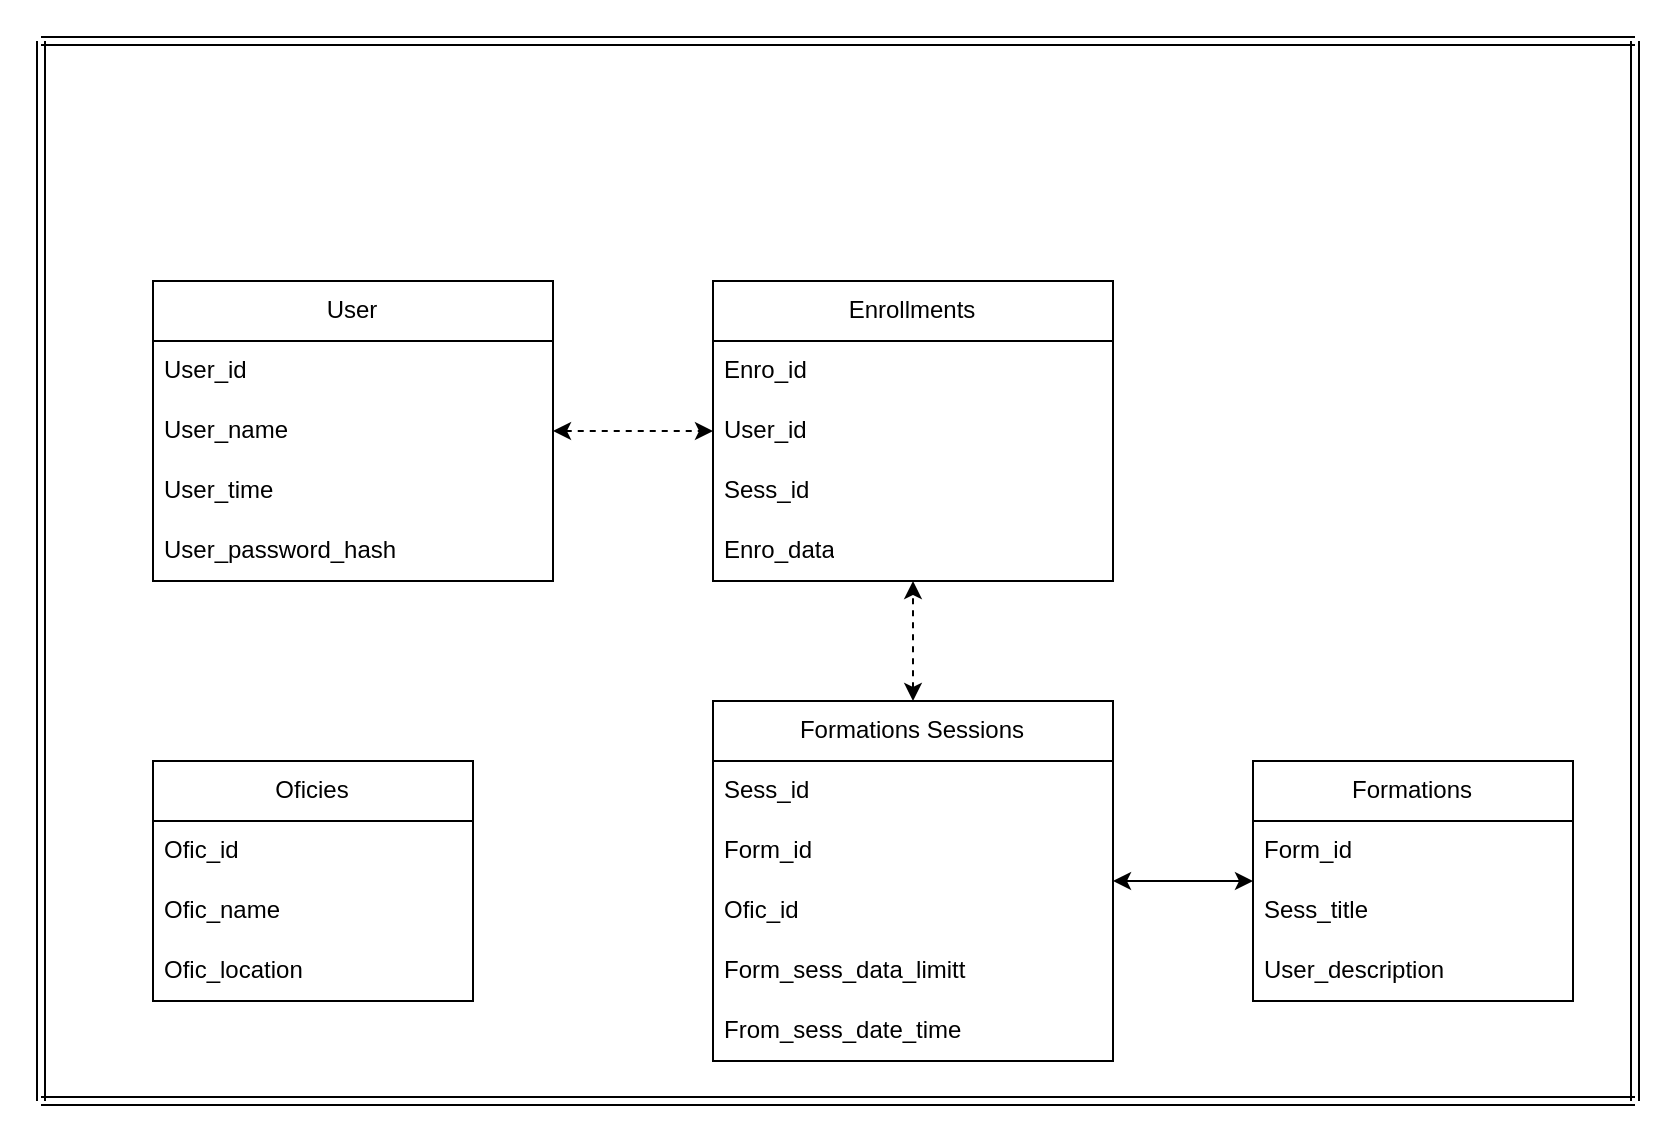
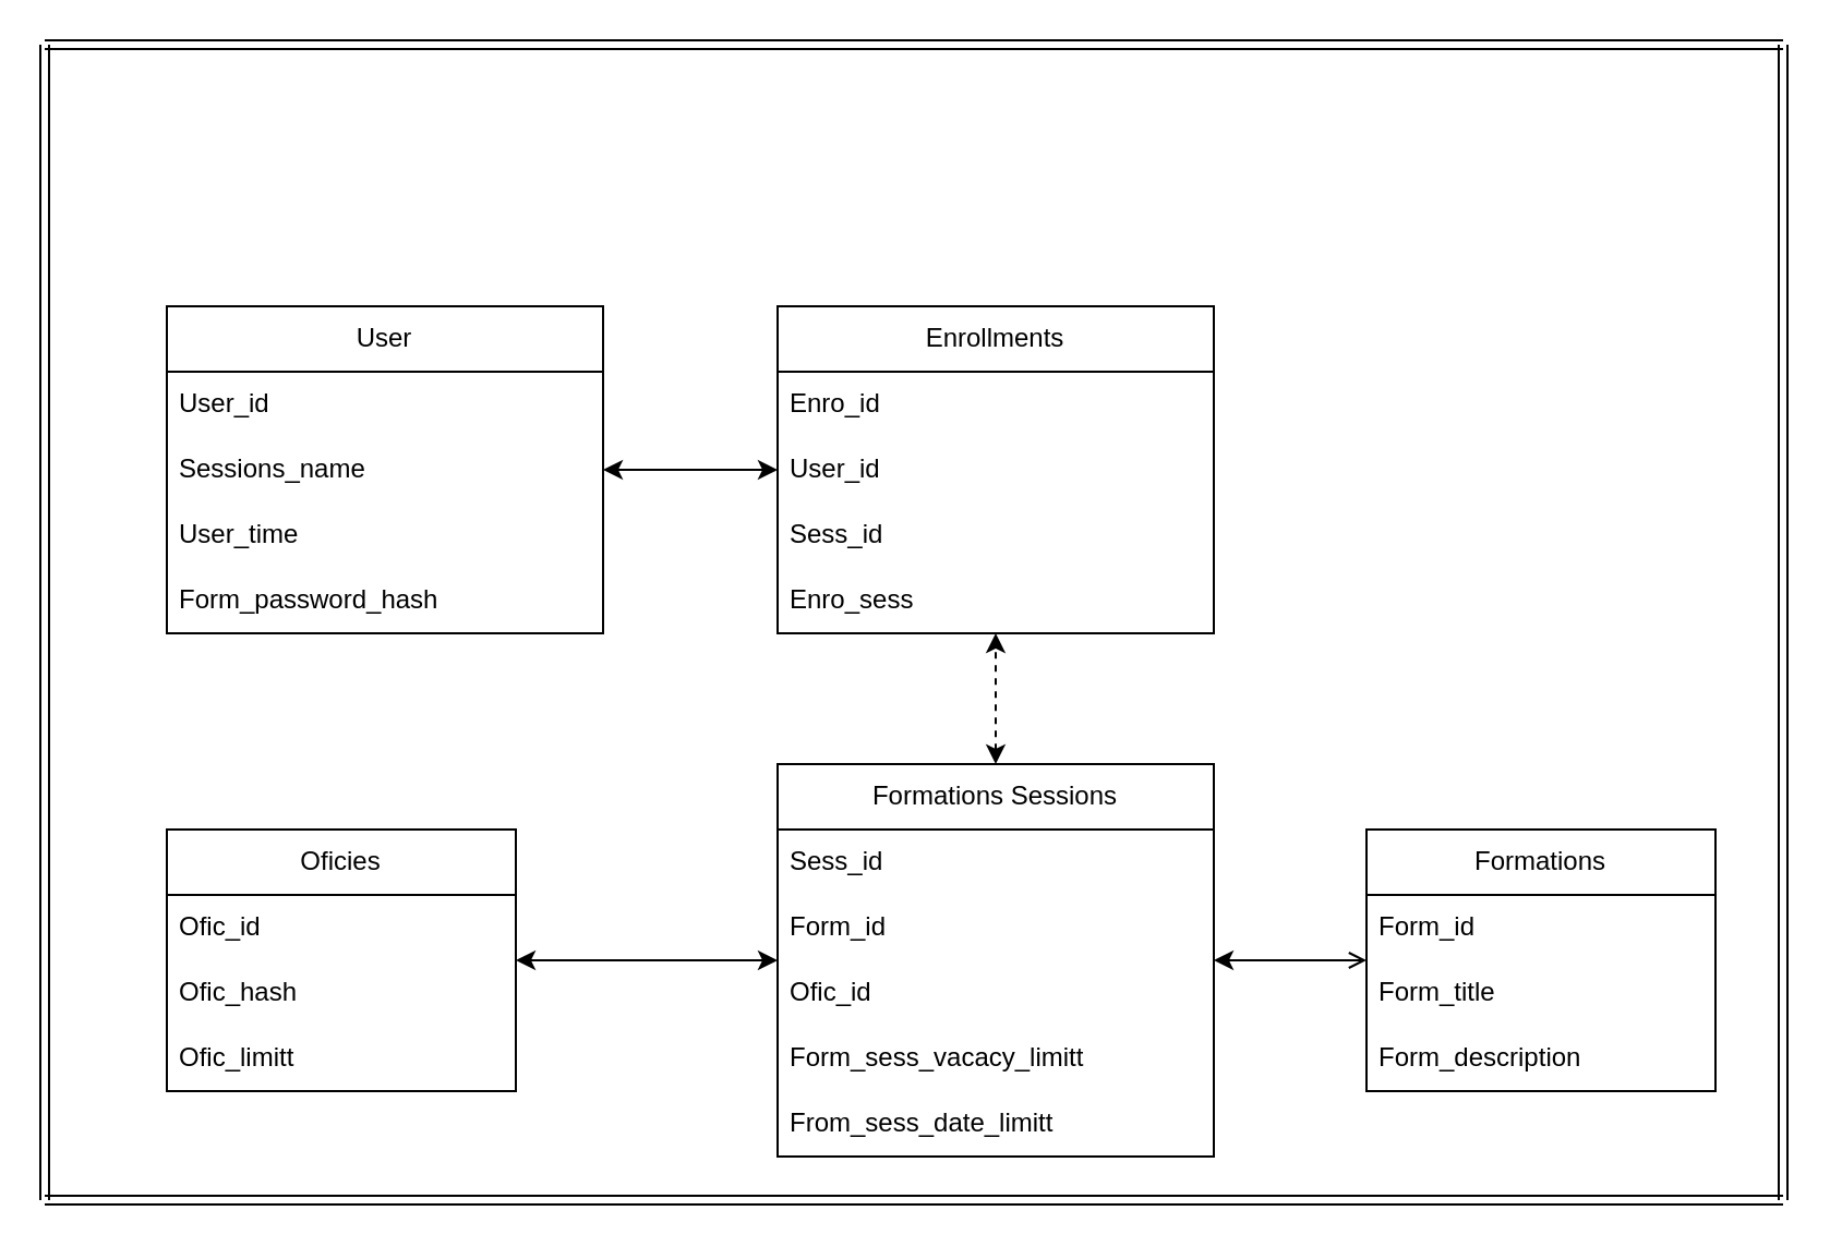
  <mxCell id="0" />
  <mxCell id="1" parent="0" />
  <mxCell id="2" value="User" style="swimlane;fontStyle=0;childLayout=stackLayout;horizontal=1;startSize=30;horizontalStack=0;resizeParent=1;resizeParentMax=0;resizeLast=0;collapsible=1;marginBottom=0;whiteSpace=wrap;html=1;" parent="1" vertex="1"><mxGeometry x="76" y="140" width="200" height="150" as="geometry" /></mxCell>
  <mxCell id="3" value="User_id" style="text;strokeColor=none;fillColor=none;align=left;verticalAlign=middle;spacingLeft=4;spacingRight=4;overflow=hidden;points=[[0,0.5],[1,0.5]];portConstraint=eastwest;rotatable=0;whiteSpace=wrap;html=1;" parent="2" vertex="1"><mxGeometry y="30" width="200" height="30" as="geometry" /></mxCell>
- <mxCell id="4" value="User_name" style="text;strokeColor=none;fillColor=none;align=left;verticalAlign=middle;spacingLeft=4;spacingRight=4;overflow=hidden;points=[[0,0.5],[1,0.5]];portConstraint=eastwest;rotatable=0;whiteSpace=wrap;html=1;" parent="2" vertex="1"><mxGeometry y="60" width="200" height="30" as="geometry" /></mxCell>
+ <mxCell id="4" value="Sessions_name" style="text;strokeColor=none;fillColor=none;align=left;verticalAlign=middle;spacingLeft=4;spacingRight=4;overflow=hidden;points=[[0,0.5],[1,0.5]];portConstraint=eastwest;rotatable=0;whiteSpace=wrap;html=1;" parent="2" vertex="1"><mxGeometry y="60" width="200" height="30" as="geometry" /></mxCell>
  <mxCell id="5" value="User_time" style="text;strokeColor=none;fillColor=none;align=left;verticalAlign=middle;spacingLeft=4;spacingRight=4;overflow=hidden;points=[[0,0.5],[1,0.5]];portConstraint=eastwest;rotatable=0;whiteSpace=wrap;html=1;" parent="2" vertex="1"><mxGeometry y="90" width="200" height="30" as="geometry" /></mxCell>
- <mxCell id="6" value="User_password_hash" style="text;strokeColor=none;fillColor=none;align=left;verticalAlign=middle;spacingLeft=4;spacingRight=4;overflow=hidden;points=[[0,0.5],[1,0.5]];portConstraint=eastwest;rotatable=0;whiteSpace=wrap;html=1;" parent="2" vertex="1"><mxGeometry y="120" width="200" height="30" as="geometry" /></mxCell>
+ <mxCell id="6" value="Form_password_hash" style="text;strokeColor=none;fillColor=none;align=left;verticalAlign=middle;spacingLeft=4;spacingRight=4;overflow=hidden;points=[[0,0.5],[1,0.5]];portConstraint=eastwest;rotatable=0;whiteSpace=wrap;html=1;" parent="2" vertex="1"><mxGeometry y="120" width="200" height="30" as="geometry" /></mxCell>
  <mxCell id="7" value="Oficies" style="swimlane;fontStyle=0;childLayout=stackLayout;horizontal=1;startSize=30;horizontalStack=0;resizeParent=1;resizeParentMax=0;resizeLast=0;collapsible=1;marginBottom=0;whiteSpace=wrap;html=1;" parent="1" vertex="1"><mxGeometry x="76" y="380" width="160" height="120" as="geometry" /></mxCell>
  <mxCell id="8" value="Ofic_id" style="text;strokeColor=none;fillColor=none;align=left;verticalAlign=middle;spacingLeft=4;spacingRight=4;overflow=hidden;points=[[0,0.5],[1,0.5]];portConstraint=eastwest;rotatable=0;whiteSpace=wrap;html=1;" parent="7" vertex="1"><mxGeometry y="30" width="160" height="30" as="geometry" /></mxCell>
- <mxCell id="9" value="Ofic_name" style="text;strokeColor=none;fillColor=none;align=left;verticalAlign=middle;spacingLeft=4;spacingRight=4;overflow=hidden;points=[[0,0.5],[1,0.5]];portConstraint=eastwest;rotatable=0;whiteSpace=wrap;html=1;" parent="7" vertex="1"><mxGeometry y="60" width="160" height="30" as="geometry" /></mxCell>
- <mxCell id="10" value="Ofic_location" style="text;strokeColor=none;fillColor=none;align=left;verticalAlign=middle;spacingLeft=4;spacingRight=4;overflow=hidden;points=[[0,0.5],[1,0.5]];portConstraint=eastwest;rotatable=0;whiteSpace=wrap;html=1;" parent="7" vertex="1"><mxGeometry y="90" width="160" height="30" as="geometry" /></mxCell>
+ <mxCell id="9" value="Ofic_hash" style="text;strokeColor=none;fillColor=none;align=left;verticalAlign=middle;spacingLeft=4;spacingRight=4;overflow=hidden;points=[[0,0.5],[1,0.5]];portConstraint=eastwest;rotatable=0;whiteSpace=wrap;html=1;" parent="7" vertex="1"><mxGeometry y="60" width="160" height="30" as="geometry" /></mxCell>
+ <mxCell id="10" value="Ofic_limitt" style="text;strokeColor=none;fillColor=none;align=left;verticalAlign=middle;spacingLeft=4;spacingRight=4;overflow=hidden;points=[[0,0.5],[1,0.5]];portConstraint=eastwest;rotatable=0;whiteSpace=wrap;html=1;" parent="7" vertex="1"><mxGeometry y="90" width="160" height="30" as="geometry" /></mxCell>
  <mxCell id="11" value="Formations" style="swimlane;fontStyle=0;childLayout=stackLayout;horizontal=1;startSize=30;horizontalStack=0;resizeParent=1;resizeParentMax=0;resizeLast=0;collapsible=1;marginBottom=0;whiteSpace=wrap;html=1;" parent="1" vertex="1"><mxGeometry x="626" y="380" width="160" height="120" as="geometry" /></mxCell>
  <mxCell id="12" value="Form_id" style="text;strokeColor=none;fillColor=none;align=left;verticalAlign=middle;spacingLeft=4;spacingRight=4;overflow=hidden;points=[[0,0.5],[1,0.5]];portConstraint=eastwest;rotatable=0;whiteSpace=wrap;html=1;" parent="11" vertex="1"><mxGeometry y="30" width="160" height="30" as="geometry" /></mxCell>
- <mxCell id="13" value="Sess_title" style="text;strokeColor=none;fillColor=none;align=left;verticalAlign=middle;spacingLeft=4;spacingRight=4;overflow=hidden;points=[[0,0.5],[1,0.5]];portConstraint=eastwest;rotatable=0;whiteSpace=wrap;html=1;" parent="11" vertex="1"><mxGeometry y="60" width="160" height="30" as="geometry" /></mxCell>
- <mxCell id="14" value="User_description" style="text;strokeColor=none;fillColor=none;align=left;verticalAlign=middle;spacingLeft=4;spacingRight=4;overflow=hidden;points=[[0,0.5],[1,0.5]];portConstraint=eastwest;rotatable=0;whiteSpace=wrap;html=1;" parent="11" vertex="1"><mxGeometry y="90" width="160" height="30" as="geometry" /></mxCell>
+ <mxCell id="13" value="Form_title" style="text;strokeColor=none;fillColor=none;align=left;verticalAlign=middle;spacingLeft=4;spacingRight=4;overflow=hidden;points=[[0,0.5],[1,0.5]];portConstraint=eastwest;rotatable=0;whiteSpace=wrap;html=1;" parent="11" vertex="1"><mxGeometry y="60" width="160" height="30" as="geometry" /></mxCell>
+ <mxCell id="14" value="Form_description" style="text;strokeColor=none;fillColor=none;align=left;verticalAlign=middle;spacingLeft=4;spacingRight=4;overflow=hidden;points=[[0,0.5],[1,0.5]];portConstraint=eastwest;rotatable=0;whiteSpace=wrap;html=1;" parent="11" vertex="1"><mxGeometry y="90" width="160" height="30" as="geometry" /></mxCell>
  <mxCell id="15" value="Formations Sessions" style="swimlane;fontStyle=0;childLayout=stackLayout;horizontal=1;startSize=30;horizontalStack=0;resizeParent=1;resizeParentMax=0;resizeLast=0;collapsible=1;marginBottom=0;whiteSpace=wrap;html=1;" parent="1" vertex="1"><mxGeometry x="356" y="350" width="200" height="180" as="geometry" /></mxCell>
  <mxCell id="16" value="Sess_id" style="text;strokeColor=none;fillColor=none;align=left;verticalAlign=middle;spacingLeft=4;spacingRight=4;overflow=hidden;points=[[0,0.5],[1,0.5]];portConstraint=eastwest;rotatable=0;whiteSpace=wrap;html=1;" parent="15" vertex="1"><mxGeometry y="30" width="200" height="30" as="geometry" /></mxCell>
  <mxCell id="17" value="Form_id" style="text;strokeColor=none;fillColor=none;align=left;verticalAlign=middle;spacingLeft=4;spacingRight=4;overflow=hidden;points=[[0,0.5],[1,0.5]];portConstraint=eastwest;rotatable=0;whiteSpace=wrap;html=1;" parent="15" vertex="1"><mxGeometry y="60" width="200" height="30" as="geometry" /></mxCell>
  <mxCell id="18" value="Ofic_id" style="text;strokeColor=none;fillColor=none;align=left;verticalAlign=middle;spacingLeft=4;spacingRight=4;overflow=hidden;points=[[0,0.5],[1,0.5]];portConstraint=eastwest;rotatable=0;whiteSpace=wrap;html=1;" parent="15" vertex="1"><mxGeometry y="90" width="200" height="30" as="geometry" /></mxCell>
- <mxCell id="19" value="Form_sess_data_limitt" style="text;strokeColor=none;fillColor=none;align=left;verticalAlign=middle;spacingLeft=4;spacingRight=4;overflow=hidden;points=[[0,0.5],[1,0.5]];portConstraint=eastwest;rotatable=0;whiteSpace=wrap;html=1;" parent="15" vertex="1"><mxGeometry y="120" width="200" height="30" as="geometry" /></mxCell>
- <mxCell id="20" value="From_sess_date_time" style="text;strokeColor=none;fillColor=none;align=left;verticalAlign=middle;spacingLeft=4;spacingRight=4;overflow=hidden;points=[[0,0.5],[1,0.5]];portConstraint=eastwest;rotatable=0;whiteSpace=wrap;html=1;" parent="15" vertex="1"><mxGeometry y="150" width="200" height="30" as="geometry" /></mxCell>
+ <mxCell id="19" value="Form_sess_vacacy_limitt" style="text;strokeColor=none;fillColor=none;align=left;verticalAlign=middle;spacingLeft=4;spacingRight=4;overflow=hidden;points=[[0,0.5],[1,0.5]];portConstraint=eastwest;rotatable=0;whiteSpace=wrap;html=1;" parent="15" vertex="1"><mxGeometry y="120" width="200" height="30" as="geometry" /></mxCell>
+ <mxCell id="20" value="From_sess_date_limitt" style="text;strokeColor=none;fillColor=none;align=left;verticalAlign=middle;spacingLeft=4;spacingRight=4;overflow=hidden;points=[[0,0.5],[1,0.5]];portConstraint=eastwest;rotatable=0;whiteSpace=wrap;html=1;" parent="15" vertex="1"><mxGeometry y="150" width="200" height="30" as="geometry" /></mxCell>
  <mxCell id="21" value="Enrollments" style="swimlane;fontStyle=0;childLayout=stackLayout;horizontal=1;startSize=30;horizontalStack=0;resizeParent=1;resizeParentMax=0;resizeLast=0;collapsible=1;marginBottom=0;whiteSpace=wrap;html=1;" parent="1" vertex="1"><mxGeometry x="356" y="140" width="200" height="150" as="geometry" /></mxCell>
  <mxCell id="22" value="Enro_id" style="text;strokeColor=none;fillColor=none;align=left;verticalAlign=middle;spacingLeft=4;spacingRight=4;overflow=hidden;points=[[0,0.5],[1,0.5]];portConstraint=eastwest;rotatable=0;whiteSpace=wrap;html=1;" parent="21" vertex="1"><mxGeometry y="30" width="200" height="30" as="geometry" /></mxCell>
  <mxCell id="23" value="User_id" style="text;strokeColor=none;fillColor=none;align=left;verticalAlign=middle;spacingLeft=4;spacingRight=4;overflow=hidden;points=[[0,0.5],[1,0.5]];portConstraint=eastwest;rotatable=0;whiteSpace=wrap;html=1;" parent="21" vertex="1"><mxGeometry y="60" width="200" height="30" as="geometry" /></mxCell>
  <mxCell id="24" value="Sess_id" style="text;strokeColor=none;fillColor=none;align=left;verticalAlign=middle;spacingLeft=4;spacingRight=4;overflow=hidden;points=[[0,0.5],[1,0.5]];portConstraint=eastwest;rotatable=0;whiteSpace=wrap;html=1;" parent="21" vertex="1"><mxGeometry y="90" width="200" height="30" as="geometry" /></mxCell>
- <mxCell id="25" value="Enro_data" style="text;strokeColor=none;fillColor=none;align=left;verticalAlign=middle;spacingLeft=4;spacingRight=4;overflow=hidden;points=[[0,0.5],[1,0.5]];portConstraint=eastwest;rotatable=0;whiteSpace=wrap;html=1;" parent="21" vertex="1"><mxGeometry y="120" width="200" height="30" as="geometry" /></mxCell>
+ <mxCell id="25" value="Enro_sess" style="text;strokeColor=none;fillColor=none;align=left;verticalAlign=middle;spacingLeft=4;spacingRight=4;overflow=hidden;points=[[0,0.5],[1,0.5]];portConstraint=eastwest;rotatable=0;whiteSpace=wrap;html=1;" parent="21" vertex="1"><mxGeometry y="120" width="200" height="30" as="geometry" /></mxCell>
  <mxCell id="26" value="" style="shape=link;html=1;" parent="1" edge="1"><mxGeometry width="100" relative="1" as="geometry"><mxPoint x="20" y="20" as="sourcePoint" /><mxPoint x="817" y="20" as="targetPoint" /></mxGeometry></mxCell>
  <mxCell id="27" value="" style="shape=link;html=1;" parent="1" edge="1"><mxGeometry width="100" relative="1" as="geometry"><mxPoint x="20" y="20" as="sourcePoint" /><mxPoint x="20" y="550" as="targetPoint" /></mxGeometry></mxCell>
  <mxCell id="28" value="" style="shape=link;html=1;" parent="1" edge="1"><mxGeometry width="100" relative="1" as="geometry"><mxPoint x="20" y="550" as="sourcePoint" /><mxPoint x="817" y="550" as="targetPoint" /></mxGeometry></mxCell>
  <mxCell id="29" value="" style="shape=link;html=1;" parent="1" edge="1"><mxGeometry width="100" relative="1" as="geometry"><mxPoint x="817" y="20" as="sourcePoint" /><mxPoint x="817" y="550" as="targetPoint" /></mxGeometry></mxCell>
- <mxCell id="30" value="" style="endArrow=classic;startArrow=classic;html=1;dashed=1;" parent="1" source="2" target="21" edge="1"><mxGeometry width="50" height="50" relative="1" as="geometry"><mxPoint x="307" y="270" as="sourcePoint" /><mxPoint x="357" y="220" as="targetPoint" /></mxGeometry></mxCell>
+ <mxCell id="30" value="" style="endArrow=classic;startArrow=classic;html=1;" parent="1" source="2" target="21" edge="1"><mxGeometry width="50" height="50" relative="1" as="geometry"><mxPoint x="307" y="270" as="sourcePoint" /><mxPoint x="357" y="220" as="targetPoint" /></mxGeometry></mxCell>
  <mxCell id="31" value="" style="endArrow=classic;startArrow=classic;html=1;exitX=0.5;exitY=0;exitDx=0;exitDy=0;dashed=1;" parent="1" source="15" target="21" edge="1"><mxGeometry width="50" height="50" relative="1" as="geometry"><mxPoint x="447" y="310" as="sourcePoint" /><mxPoint x="497" y="260" as="targetPoint" /></mxGeometry></mxCell>
- <mxCell id="33" value="" style="endArrow=classic;startArrow=classic;html=1;" parent="1" source="15" target="11" edge="1"><mxGeometry width="50" height="50" relative="1" as="geometry"><mxPoint x="557" y="460" as="sourcePoint" /><mxPoint x="607" y="410" as="targetPoint" /></mxGeometry></mxCell>
+ <mxCell id="32" value="" style="endArrow=classic;startArrow=classic;html=1;" parent="1" source="7" target="15" edge="1"><mxGeometry width="50" height="50" relative="1" as="geometry"><mxPoint x="207" y="460" as="sourcePoint" /><mxPoint x="257" y="410" as="targetPoint" /></mxGeometry></mxCell>
+ <mxCell id="33" value="" style="endArrow=open;startArrow=classic;html=1;" parent="1" source="15" target="11" edge="1"><mxGeometry width="50" height="50" relative="1" as="geometry"><mxPoint x="557" y="460" as="sourcePoint" /><mxPoint x="607" y="410" as="targetPoint" /></mxGeometry></mxCell>
